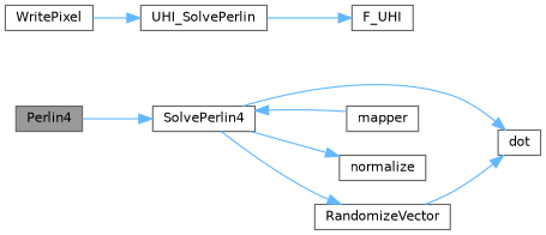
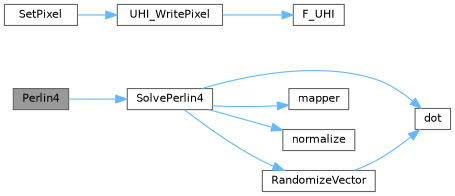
  digraph {
    rankdir=LR
    node [color=grey40 fillcolor=white fontname=Helvetica fontsize=10 shape=box style=filled]
    edge [color=steelblue1 fontname=Helvetica fontsize=10 labelfontname=Helvetica labelfontsize=10 style=solid]
    n1 [color=gray40 fillcolor=grey60 fontcolor=black height=0.2 label=Perlin4 width=0.4]
    n2 [height=0.2 label=SolvePerlin4 width=0.4]
-   n3 [height=0.2 label=WritePixel width=0.4]
-   n4 [height=0.2 label=UHI_SolvePerlin width=0.4]
+   n3 [height=0.2 label=SetPixel width=0.4]
+   n4 [height=0.2 label=UHI_WritePixel width=0.4]
    n5 [height=0.2 label=dot width=0.4]
    n6 [height=0.2 label=mapper width=0.4]
    n7 [height=0.2 label=normalize width=0.4]
    n8 [height=0.2 label=RandomizeVector width=0.4]
    n9 [height=0.2 label=F_UHI width=0.4]
    n1 -> n2
    n2 -> n5
-   n6 -> n2
+   n2 -> n6
    n2 -> n7
    n2 -> n8
    n3 -> n4
    n4 -> n9
    n8 -> n5
  }
